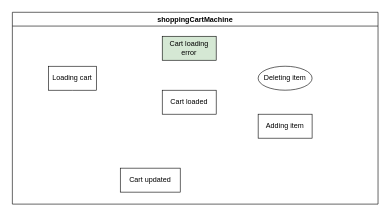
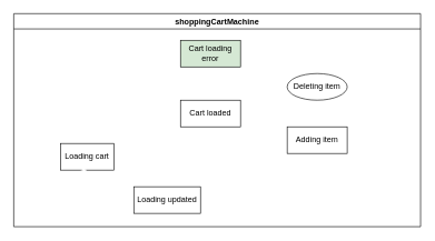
  <mxCell id="0" />
  <mxCell id="1" parent="0" />
  <mxCell id="2" style="edgeStyle=elbowEdgeStyle;html=1;entryX=0;entryY=0.5;entryDx=0;entryDy=0;strokeColor=#FFFFFF;fillColor=#FFFFFF;" edge="1" parent="1" source="4" target="5"><mxGeometry relative="1" as="geometry" /></mxCell>
  <mxCell id="3" style="edgeStyle=elbowEdgeStyle;html=1;entryX=0;entryY=0.5;entryDx=0;entryDy=0;strokeColor=#FFFFFF;fillColor=#FFFFFF;" edge="1" parent="1" source="4" target="8"><mxGeometry relative="1" as="geometry" /></mxCell>
- <mxCell id="4" value="Loading cart" style="rounded=0;whiteSpace=wrap;html=1;" vertex="1" parent="1"><mxGeometry x="80" y="110" width="80" height="40" as="geometry" /></mxCell>
+ <mxCell id="4" value="Loading cart" style="rounded=0;whiteSpace=wrap;html=1;" vertex="1" parent="1"><mxGeometry x="90" y="215" width="80" height="40" as="geometry" /></mxCell>
  <mxCell id="5" value="Cart loading error" style="rounded=0;whiteSpace=wrap;html=1;fillColor=#d5e8d4;" vertex="1" parent="1"><mxGeometry x="270" y="60" width="90" height="40" as="geometry" /></mxCell>
  <mxCell id="6" style="edgeStyle=elbowEdgeStyle;html=1;strokeColor=#FFFFFF;fillColor=#FFFFFF;" edge="1" parent="1" source="8" target="13"><mxGeometry relative="1" as="geometry" /></mxCell>
  <mxCell id="7" style="edgeStyle=elbowEdgeStyle;html=1;entryX=0;entryY=0.5;entryDx=0;entryDy=0;exitX=1;exitY=0.25;exitDx=0;exitDy=0;strokeColor=#FFFFFF;fillColor=#FFFFFF;" edge="1" parent="1" source="8" target="11"><mxGeometry relative="1" as="geometry" /></mxCell>
  <mxCell id="8" value="Cart loaded" style="rounded=0;whiteSpace=wrap;html=1;" vertex="1" parent="1"><mxGeometry x="270" y="150" width="90" height="40" as="geometry" /></mxCell>
  <mxCell id="9" style="edgeStyle=elbowEdgeStyle;html=1;entryX=1;entryY=0.75;entryDx=0;entryDy=0;exitX=1;exitY=0.5;exitDx=0;exitDy=0;strokeColor=#FFFFFF;fillColor=#FFFFFF;" edge="1" parent="1" source="11" target="13"><mxGeometry relative="1" as="geometry"><mxPoint x="610" y="250" as="sourcePoint" /><Array as="points"><mxPoint x="570" y="310" /><mxPoint x="570" y="200" /></Array></mxGeometry></mxCell>
  <mxCell id="10" style="edgeStyle=elbowEdgeStyle;html=1;entryX=1;entryY=0.25;entryDx=0;entryDy=0;startArrow=none;exitX=0.5;exitY=1;exitDx=0;exitDy=0;strokeColor=#FFFFFF;fillColor=#FFFFFF;" edge="1" parent="1" source="14" target="13"><mxGeometry relative="1" as="geometry"><mxPoint x="470" y="240" as="sourcePoint" /><Array as="points"><mxPoint x="490" y="240" /></Array></mxGeometry></mxCell>
  <mxCell id="11" value="Deleting item" style="ellipse;whiteSpace=wrap;html=1;" vertex="1" parent="1"><mxGeometry x="430" y="110" width="90" height="40" as="geometry" /></mxCell>
  <mxCell id="12" style="edgeStyle=elbowEdgeStyle;html=1;entryX=0.5;entryY=1;entryDx=0;entryDy=0;strokeColor=#FFFFFF;fillColor=#FFFFFF;" edge="1" parent="1" source="13" target="4"><mxGeometry relative="1" as="geometry"><Array as="points"><mxPoint x="120" y="230" /></Array></mxGeometry></mxCell>
- <mxCell id="13" value="Cart updated" style="rounded=0;whiteSpace=wrap;html=1;" vertex="1" parent="1"><mxGeometry x="200" y="280" width="100" height="40" as="geometry" /></mxCell>
+ <mxCell id="13" value="Loading updated" style="rounded=0;whiteSpace=wrap;html=1;" vertex="1" parent="1"><mxGeometry x="200" y="280" width="100" height="40" as="geometry" /></mxCell>
  <mxCell id="14" value="Adding item" style="rounded=0;whiteSpace=wrap;html=1;" vertex="1" parent="1"><mxGeometry x="430" y="190" width="90" height="40" as="geometry" /></mxCell>
  <mxCell id="15" value="shoppingCartMachine" style="swimlane;whiteSpace=wrap;html=1;" vertex="1" parent="1"><mxGeometry x="20" y="20" width="610" height="320" as="geometry" /></mxCell>
